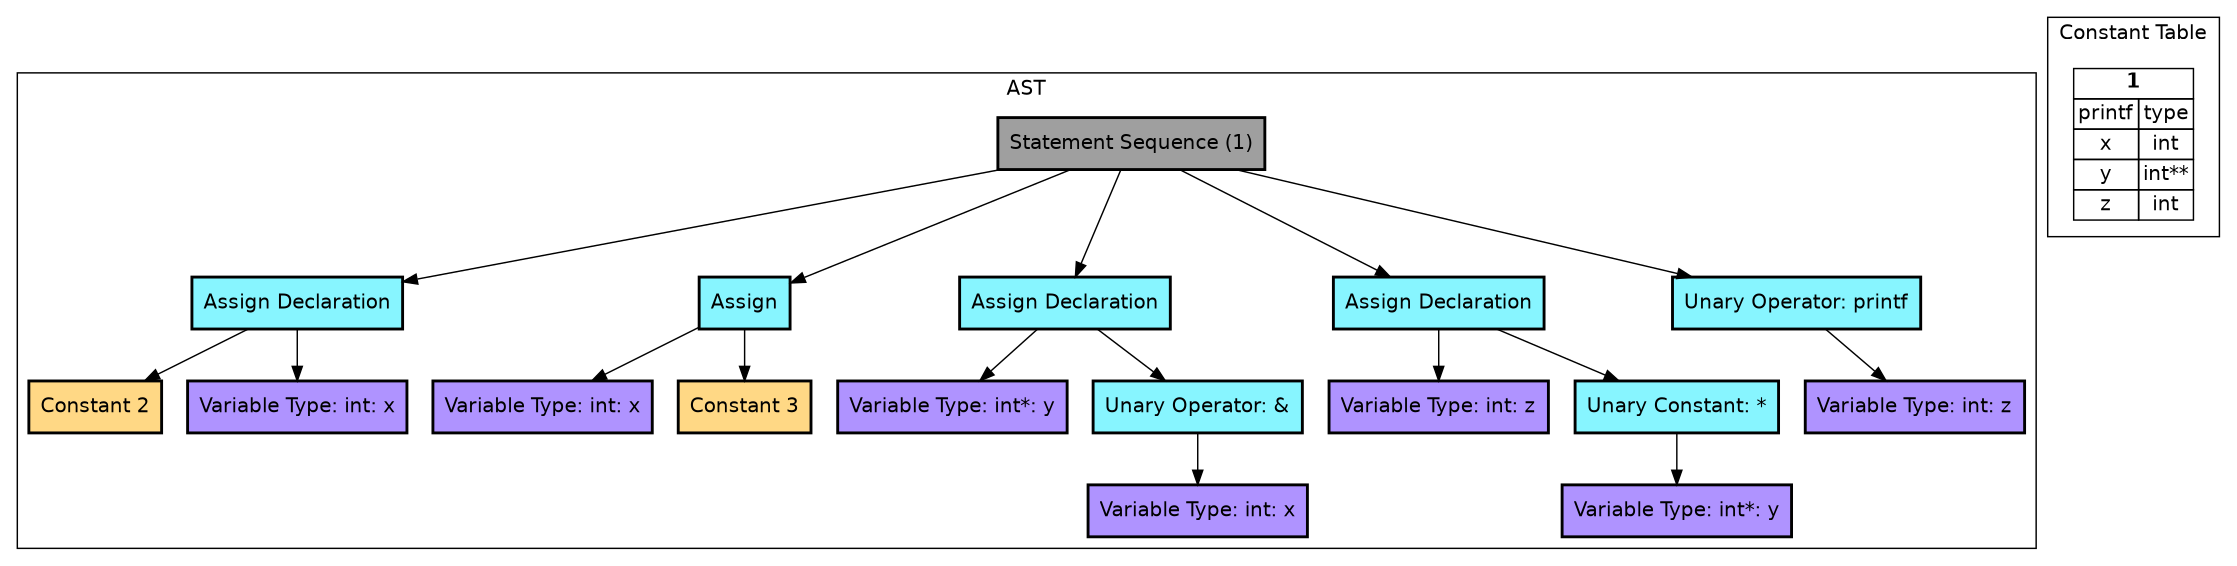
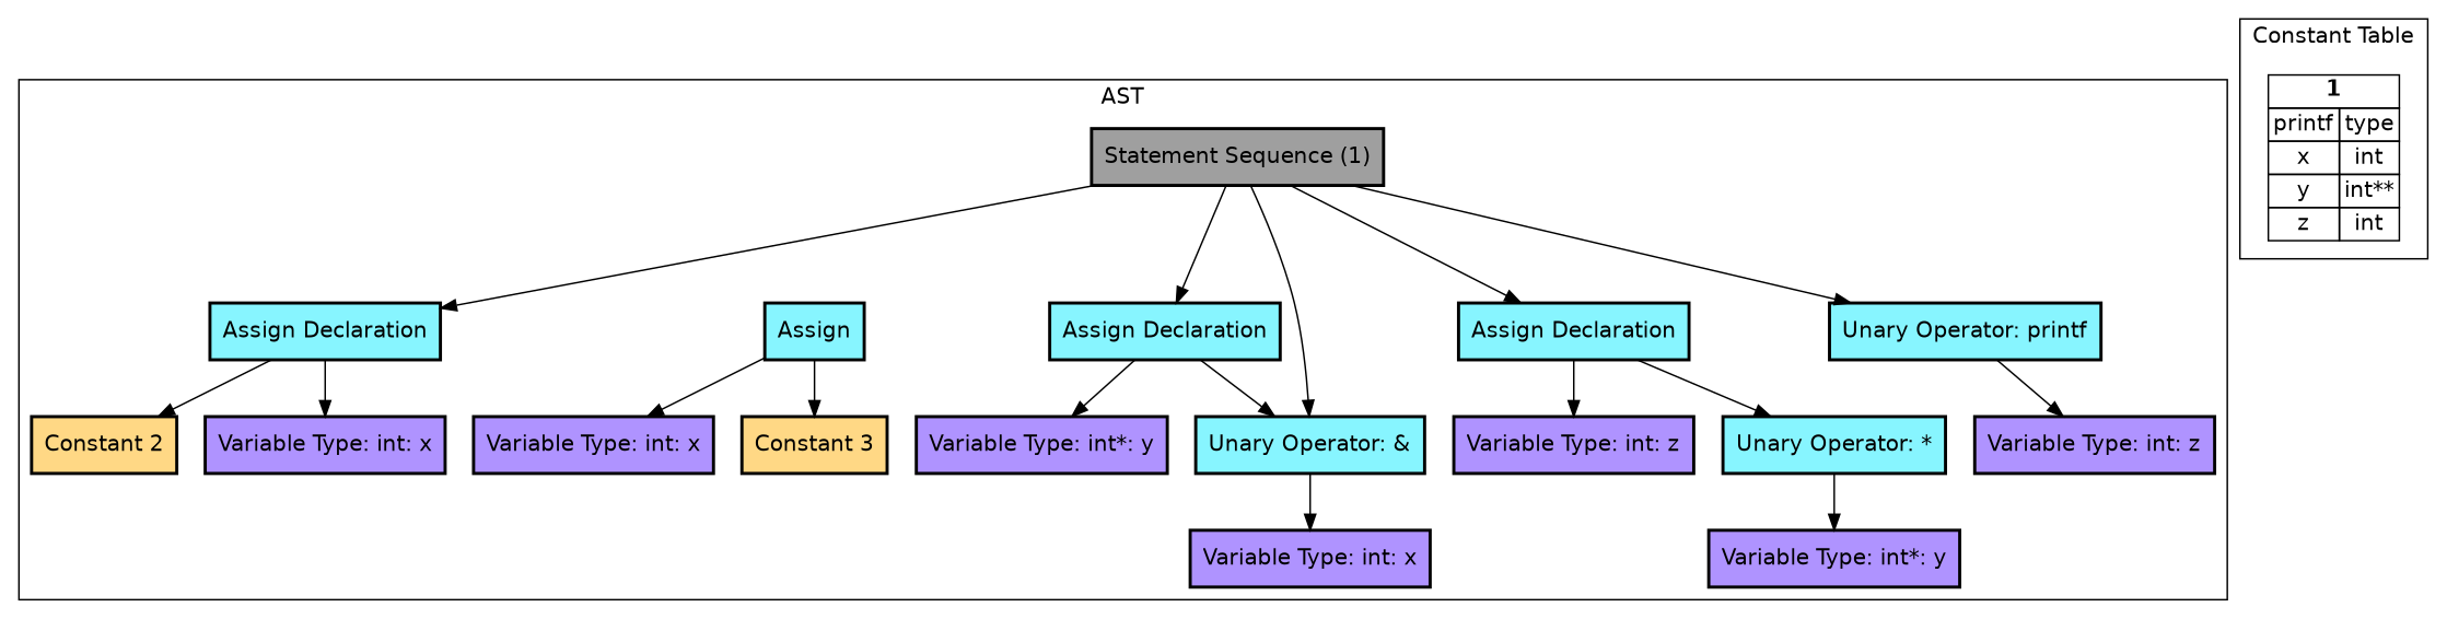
  digraph {
    fontname="DejaVu Sans"
    node [fillcolor="#87f5ff" fontname="DejaVu Sans" penwidth=2 shape=rectangle style=filled]
    edge [fontname="DejaVu Sans"]
    n1 [fillcolor="#9f9f9f" label="Statement Sequence (1)"]
    n2 [label="Assign Declaration"]
    n3 [label="Assign Declaration"]
    n4 [label=Assign]
    n5 [label="Assign Declaration"]
    n6 [label="Unary Operator: printf"]
    n7 [fillcolor="#af93ff" label="Variable Type: int: x"]
    n8 [fillcolor="#FFD885" label="Constant 2"]
    n9 [fillcolor="#af93ff" label="Variable Type: int*: y"]
    n10 [label="Unary Operator: &"]
    n11 [fillcolor="#af93ff" label="Variable Type: int: x"]
    n12 [fillcolor="#af93ff" label="Variable Type: int: x"]
    n13 [fillcolor="#FFD885" label="Constant 3"]
    n14 [fillcolor="#af93ff" label="Variable Type: int: z"]
-   n15 [label="Unary Constant: *"]
+   n15 [label="Unary Operator: *"]
    n16 [fillcolor="#af93ff" label="Variable Type: int*: y"]
    n17 [fillcolor="#af93ff" label="Variable Type: int: z"]
    n18 [label=< 				<table border='0' cellborder='1' cellspacing='0'> 					<tr><td colspan="2"><b>1</b></td></tr> 					<tr><td>printf</td><td>type</td></tr> 					<tr><td>x</td><td>int</td></tr> 					<tr><td>y</td><td>int**</td></tr> 					<tr><td>z</td><td>int</td></tr> 				</table> 			> shape=plaintext fillcolor="" penwidth="" style=""]
    subgraph cluster_1 {
      label=AST
      n1
      n2
      n3
      n4
      n5
      n6
      n7
      n8
      n9
      n10
      n11
      n12
      n13
      n14
      n15
      n16
      n17
    }
    subgraph cluster_2 {
      label="Constant Table"
      n18
    }
    n1 -> n2
    n1 -> n3
-   n1 -> n4
+   n1 -> n10
    n1 -> n5
    n1 -> n6
    n2 -> n7
    n2 -> n8
    n3 -> n9
    n3 -> n10
    n4 -> n12
    n4 -> n13
    n5 -> n14
    n5 -> n15
    n6 -> n17
    n10 -> n11
    n15 -> n16
  }
